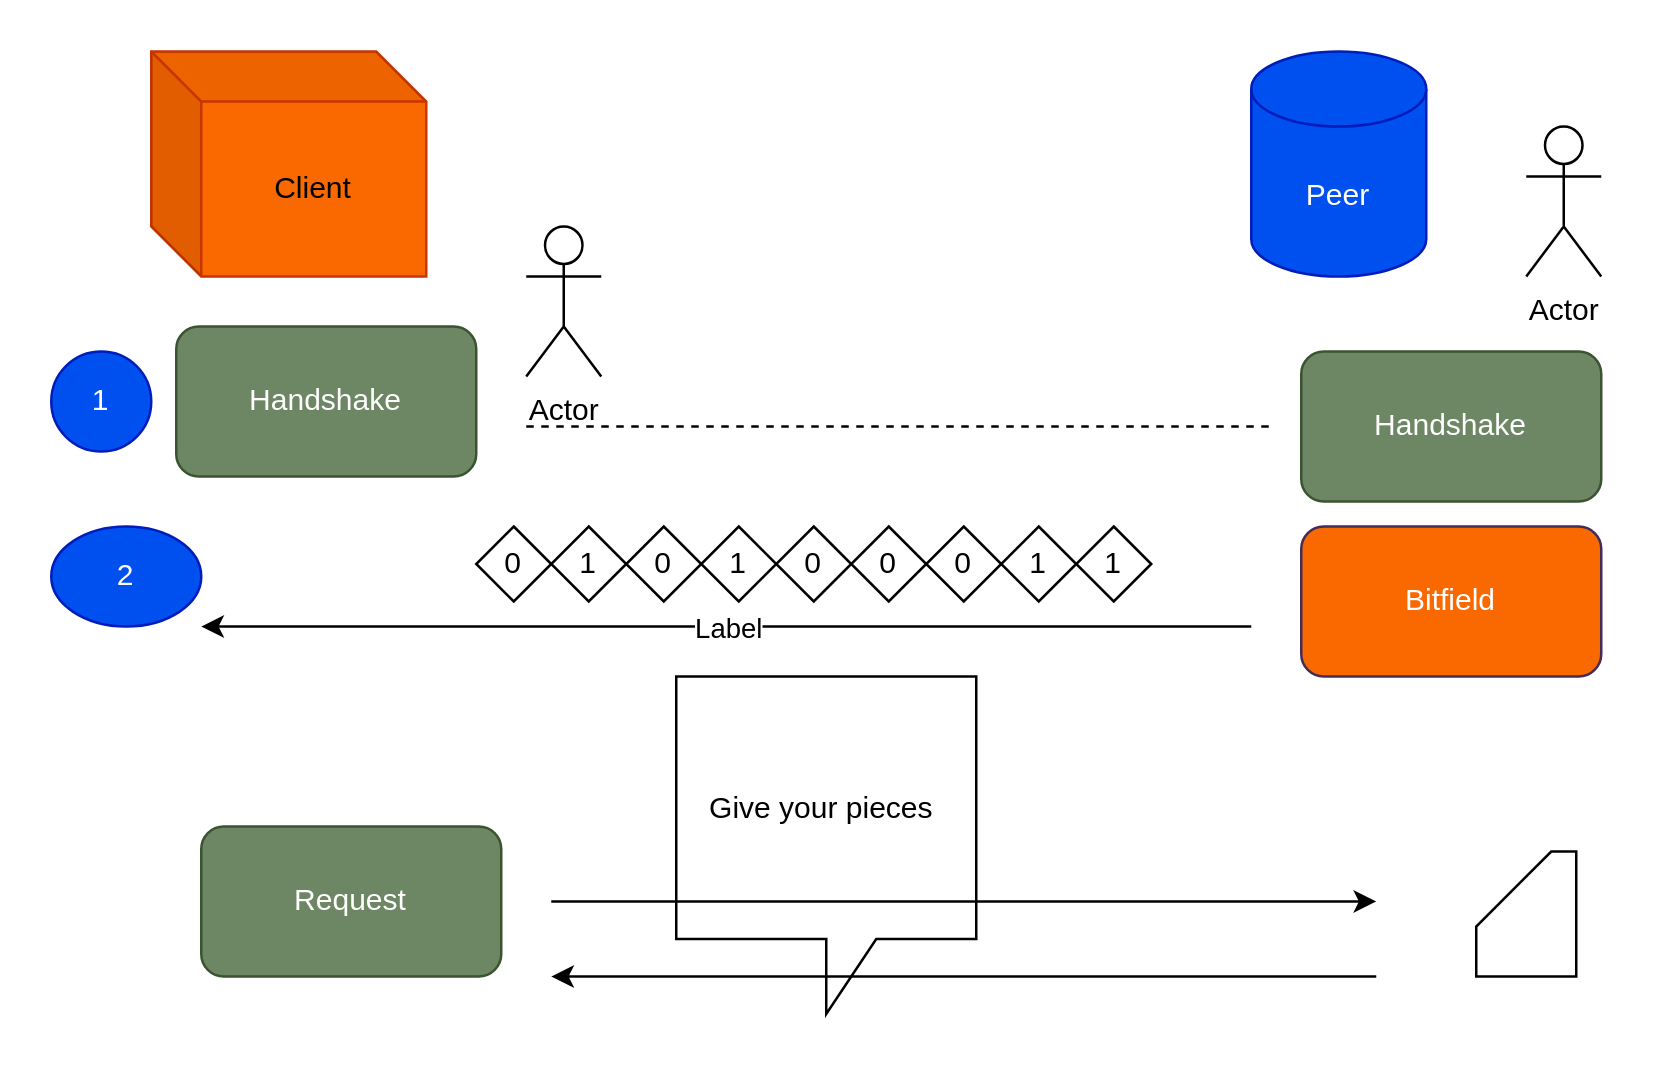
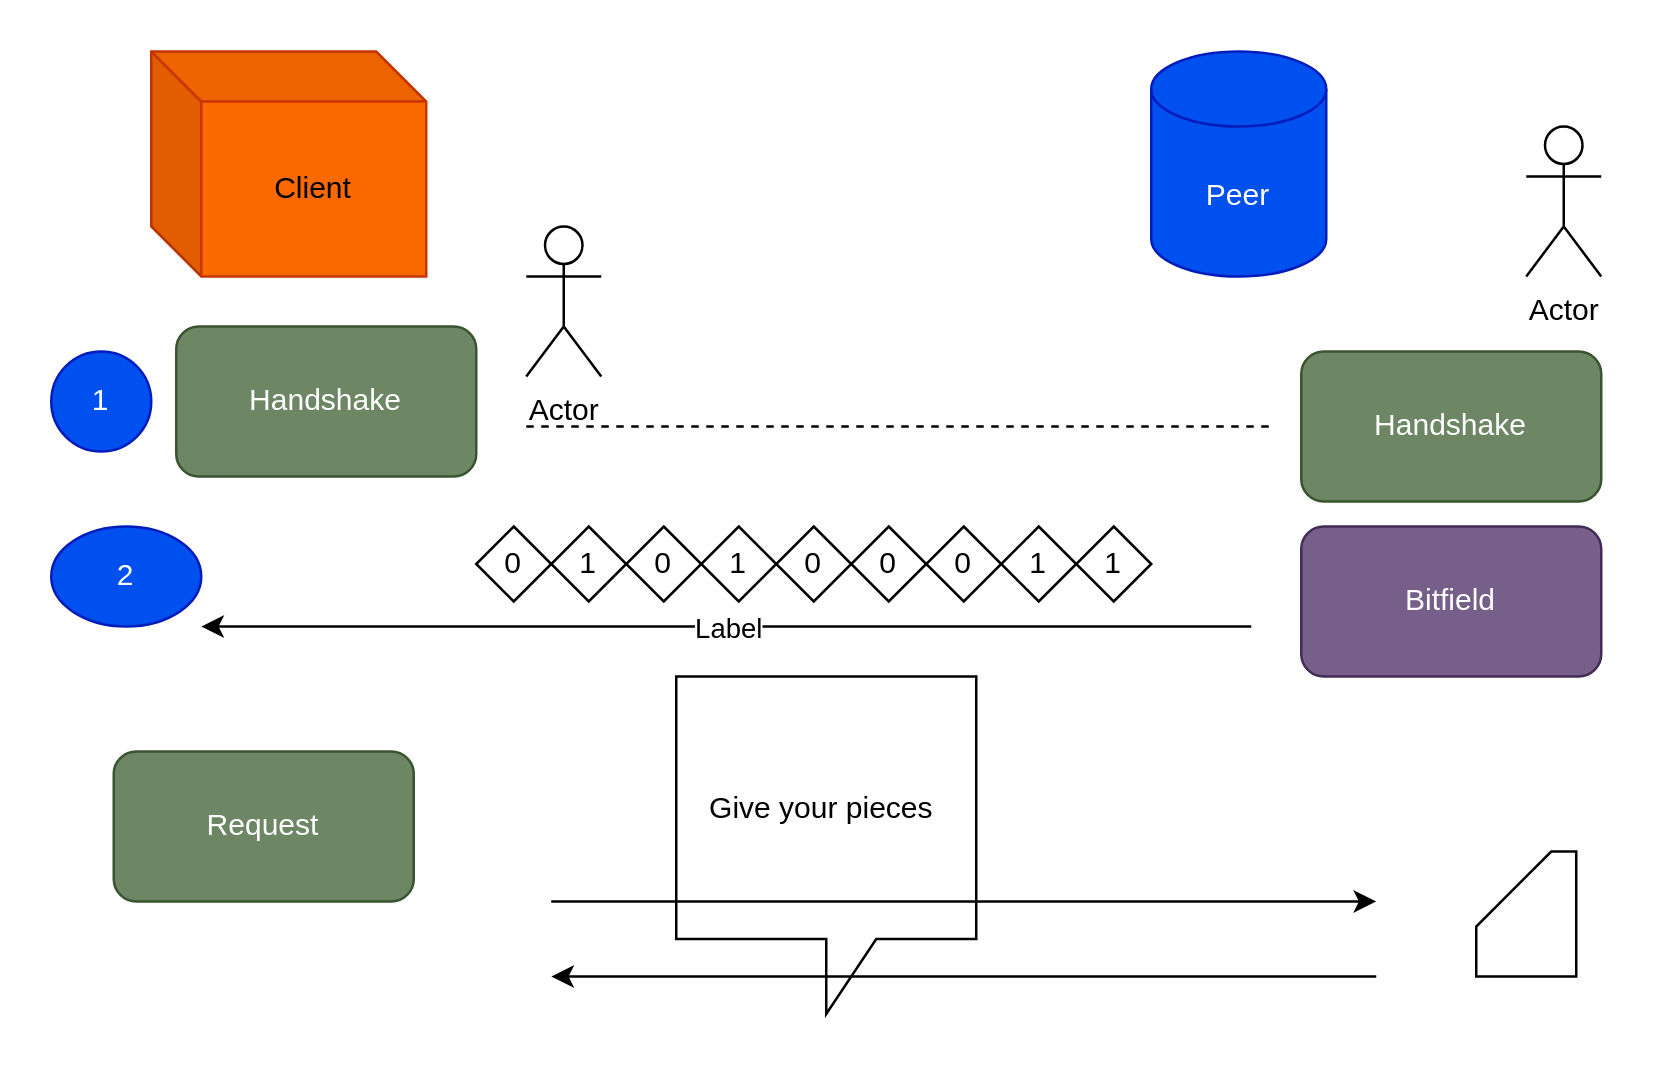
  <mxCell id="0" />
  <mxCell id="1" parent="0" />
  <mxCell id="2" value="Handshake" style="rounded=1;whiteSpace=wrap;html=1;fillColor=#6d8764;fontColor=#ffffff;strokeColor=#3A5431;" vertex="1" parent="1"><mxGeometry x="70" y="130" width="120" height="60" as="geometry" /></mxCell>
  <mxCell id="3" value="1" style="ellipse;whiteSpace=wrap;html=1;aspect=fixed;fillColor=#0050ef;fontColor=#ffffff;strokeColor=#001DBC;" vertex="1" parent="1"><mxGeometry x="20" y="140" width="40" height="40" as="geometry" /></mxCell>
  <mxCell id="4" value="2" style="ellipse;whiteSpace=wrap;html=1;aspect=fixed;fillColor=#0050ef;fontColor=#ffffff;strokeColor=#001DBC;" vertex="1" parent="1"><mxGeometry x="20" y="210" width="60" height="40" as="geometry" /></mxCell>
  <mxCell id="5" value="Client" style="shape=cube;whiteSpace=wrap;html=1;boundedLbl=1;backgroundOutline=1;darkOpacity=0.05;darkOpacity2=0.1;fillColor=#fa6800;fontColor=#000000;strokeColor=#C73500;" vertex="1" parent="1"><mxGeometry x="60" y="20" width="110" height="90" as="geometry" /></mxCell>
- <mxCell id="6" value="Peer&lt;br&gt;" style="shape=cylinder3;whiteSpace=wrap;html=1;boundedLbl=1;backgroundOutline=1;size=15;fillColor=#0050ef;fontColor=#ffffff;strokeColor=#001DBC;" vertex="1" parent="1"><mxGeometry x="500" y="20" width="70" height="90" as="geometry" /></mxCell>
+ <mxCell id="6" value="Peer&lt;br&gt;" style="shape=cylinder3;whiteSpace=wrap;html=1;boundedLbl=1;backgroundOutline=1;size=15;fillColor=#0050ef;fontColor=#ffffff;strokeColor=#001DBC;" vertex="1" parent="1"><mxGeometry x="460" y="20" width="70" height="90" as="geometry" /></mxCell>
  <mxCell id="7" value="" style="endArrow=none;dashed=1;html=1;" edge="1" parent="1"><mxGeometry width="50" height="50" relative="1" as="geometry"><mxPoint x="210" y="170" as="sourcePoint" /><mxPoint x="510" y="170" as="targetPoint" /></mxGeometry></mxCell>
  <mxCell id="8" value="Actor" style="shape=umlActor;verticalLabelPosition=bottom;verticalAlign=top;html=1;outlineConnect=0;" vertex="1" parent="1"><mxGeometry x="210" y="90" width="30" height="60" as="geometry" /></mxCell>
  <mxCell id="9" value="Actor" style="shape=umlActor;verticalLabelPosition=bottom;verticalAlign=top;html=1;outlineConnect=0;" vertex="1" parent="1"><mxGeometry x="610" y="50" width="30" height="60" as="geometry" /></mxCell>
  <mxCell id="10" value="1" style="rhombus;whiteSpace=wrap;html=1;" vertex="1" parent="1"><mxGeometry x="280" y="210" width="30" height="30" as="geometry" /></mxCell>
  <mxCell id="11" value="0" style="rhombus;whiteSpace=wrap;html=1;" vertex="1" parent="1"><mxGeometry x="310" y="210" width="30" height="30" as="geometry" /></mxCell>
  <mxCell id="12" value="0" style="rhombus;whiteSpace=wrap;html=1;" vertex="1" parent="1"><mxGeometry x="340" y="210" width="30" height="30" as="geometry" /></mxCell>
  <mxCell id="13" value="0" style="rhombus;whiteSpace=wrap;html=1;" vertex="1" parent="1"><mxGeometry x="370" y="210" width="30" height="30" as="geometry" /></mxCell>
  <mxCell id="14" value="1" style="rhombus;whiteSpace=wrap;html=1;" vertex="1" parent="1"><mxGeometry x="400" y="210" width="30" height="30" as="geometry" /></mxCell>
  <mxCell id="15" value="1" style="rhombus;whiteSpace=wrap;html=1;" vertex="1" parent="1"><mxGeometry x="430" y="210" width="30" height="30" as="geometry" /></mxCell>
  <mxCell id="16" value="0" style="rhombus;whiteSpace=wrap;html=1;" vertex="1" parent="1"><mxGeometry x="190" y="210" width="30" height="30" as="geometry" /></mxCell>
  <mxCell id="17" value="1" style="rhombus;whiteSpace=wrap;html=1;" vertex="1" parent="1"><mxGeometry x="220" y="210" width="30" height="30" as="geometry" /></mxCell>
  <mxCell id="18" value="0" style="rhombus;whiteSpace=wrap;html=1;" vertex="1" parent="1"><mxGeometry x="250" y="210" width="30" height="30" as="geometry" /></mxCell>
  <mxCell id="19" value="Give your pieces&amp;nbsp;" style="shape=callout;whiteSpace=wrap;html=1;perimeter=calloutPerimeter;" vertex="1" parent="1"><mxGeometry x="270" y="270" width="120" height="135" as="geometry" /></mxCell>
  <mxCell id="20" value="Handshake" style="rounded=1;whiteSpace=wrap;html=1;fillColor=#6d8764;fontColor=#ffffff;strokeColor=#3A5431;" vertex="1" parent="1"><mxGeometry x="520" y="140" width="120" height="60" as="geometry" /></mxCell>
- <mxCell id="21" value="Bitfield" style="rounded=1;whiteSpace=wrap;html=1;fillColor=#fa6800;fontColor=#ffffff;strokeColor=#432D57;" vertex="1" parent="1"><mxGeometry x="520" y="210" width="120" height="60" as="geometry" /></mxCell>
+ <mxCell id="21" value="Bitfield" style="rounded=1;whiteSpace=wrap;html=1;fillColor=#76608a;fontColor=#ffffff;strokeColor=#432D57;" vertex="1" parent="1"><mxGeometry x="520" y="210" width="120" height="60" as="geometry" /></mxCell>
  <mxCell id="22" value="" style="endArrow=classic;html=1;" edge="1" parent="1"><mxGeometry relative="1" as="geometry"><mxPoint x="500" y="250" as="sourcePoint" /><mxPoint x="80" y="250" as="targetPoint" /></mxGeometry></mxCell>
  <mxCell id="23" value="Label" style="edgeLabel;resizable=0;html=1;align=center;verticalAlign=middle;" connectable="0" vertex="1" parent="22"><mxGeometry relative="1" as="geometry" /></mxCell>
  <mxCell id="24" style="edgeStyle=none;html=1;" edge="1" parent="1"><mxGeometry relative="1" as="geometry"><mxPoint x="550" y="360" as="targetPoint" /><mxPoint x="220" y="360" as="sourcePoint" /></mxGeometry></mxCell>
- <mxCell id="25" value="Request" style="rounded=1;whiteSpace=wrap;html=1;fillColor=#6d8764;fontColor=#ffffff;strokeColor=#3A5431;" vertex="1" parent="1"><mxGeometry x="80" y="330" width="120" height="60" as="geometry" /></mxCell>
+ <mxCell id="25" value="Request" style="rounded=1;whiteSpace=wrap;html=1;fillColor=#6d8764;fontColor=#ffffff;strokeColor=#3A5431;" vertex="1" parent="1"><mxGeometry x="45" y="300" width="120" height="60" as="geometry" /></mxCell>
  <mxCell id="26" value="" style="shape=card;whiteSpace=wrap;html=1;" vertex="1" parent="1"><mxGeometry x="590" y="340" width="40" height="50" as="geometry" /></mxCell>
  <mxCell id="27" value="" style="endArrow=classic;html=1;" edge="1" parent="1"><mxGeometry width="50" height="50" relative="1" as="geometry"><mxPoint x="550" y="390" as="sourcePoint" /><mxPoint x="220" y="390" as="targetPoint" /></mxGeometry></mxCell>
